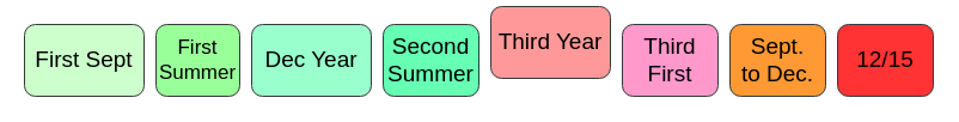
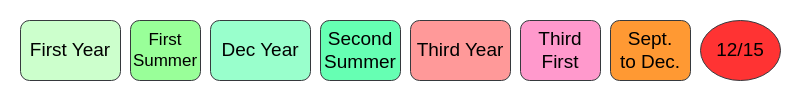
  <mxCell id="0" />
  <mxCell id="1" parent="0" />
- <mxCell id="2" value="&lt;font style=&quot;font-size: 19px;&quot;&gt;First Sept&lt;/font&gt;" style="rounded=1;whiteSpace=wrap;html=1;fillColor=#CCFFCC;strokeColor=#36393d;" vertex="1" parent="1"><mxGeometry x="20" y="20" width="100" height="60" as="geometry" /></mxCell>
+ <mxCell id="2" value="&lt;font style=&quot;font-size: 19px;&quot;&gt;First Year&lt;/font&gt;" style="rounded=1;whiteSpace=wrap;html=1;fillColor=#CCFFCC;strokeColor=#36393d;" vertex="1" parent="1"><mxGeometry x="20" y="20" width="100" height="60" as="geometry" /></mxCell>
  <mxCell id="3" value="&lt;font style=&quot;font-size: 17px;&quot;&gt;First Summer&lt;/font&gt;" style="rounded=1;whiteSpace=wrap;html=1;fillColor=#99FF99;strokeColor=#36393d;" vertex="1" parent="1"><mxGeometry x="130" y="20" width="70" height="60" as="geometry" /></mxCell>
  <mxCell id="4" value="&lt;span style=&quot;font-size: 19px;&quot;&gt;Dec Year&lt;/span&gt;" style="rounded=1;whiteSpace=wrap;html=1;fillColor=#99FFCC;strokeColor=#36393d;" vertex="1" parent="1"><mxGeometry x="210" y="20" width="100" height="60" as="geometry" /></mxCell>
  <mxCell id="5" value="&lt;span style=&quot;font-size: 19px;&quot;&gt;Second Summer&lt;/span&gt;" style="rounded=1;whiteSpace=wrap;html=1;fillColor=#66FFB3;strokeColor=#36393d;" vertex="1" parent="1"><mxGeometry x="320" y="20" width="80" height="60" as="geometry" /></mxCell>
- <mxCell id="6" value="&lt;span style=&quot;font-size: 19px;&quot;&gt;Third Year&lt;/span&gt;" style="rounded=1;whiteSpace=wrap;html=1;fillColor=#FF9999;strokeColor=#36393d;" vertex="1" parent="1"><mxGeometry x="410" y="5" width="100" height="60" as="geometry" /></mxCell>
+ <mxCell id="6" value="&lt;span style=&quot;font-size: 19px;&quot;&gt;Third Year&lt;/span&gt;" style="rounded=1;whiteSpace=wrap;html=1;fillColor=#FF9999;strokeColor=#36393d;" vertex="1" parent="1"><mxGeometry x="410" y="20" width="100" height="60" as="geometry" /></mxCell>
  <mxCell id="7" value="&lt;span style=&quot;font-size: 19px;&quot;&gt;Third First&lt;/span&gt;" style="rounded=1;whiteSpace=wrap;html=1;fillColor=#FF99CC;strokeColor=#36393d;" vertex="1" parent="1"><mxGeometry x="520" y="20" width="80" height="60" as="geometry" /></mxCell>
- <mxCell id="8" value="&lt;span style=&quot;font-size: 19px;&quot;&gt;12/15&lt;/span&gt;" style="rounded=1;whiteSpace=wrap;html=1;fillColor=#FF3333;strokeColor=#36393d;" vertex="1" parent="1"><mxGeometry x="700" y="20" width="80" height="60" as="geometry" /></mxCell>
+ <mxCell id="8" value="&lt;span style=&quot;font-size: 19px;&quot;&gt;12/15&lt;/span&gt;" style="ellipse;whiteSpace=wrap;html=1;fillColor=#FF3333;strokeColor=#36393d;" vertex="1" parent="1"><mxGeometry x="700" y="20" width="80" height="60" as="geometry" /></mxCell>
  <mxCell id="9" value="&lt;span style=&quot;font-size: 19px;&quot;&gt;Sept.&lt;br&gt;to Dec.&lt;br&gt;&lt;/span&gt;" style="rounded=1;whiteSpace=wrap;html=1;fillColor=#FF9933;strokeColor=#36393d;" vertex="1" parent="1"><mxGeometry x="610" y="20" width="80" height="60" as="geometry" /></mxCell>
